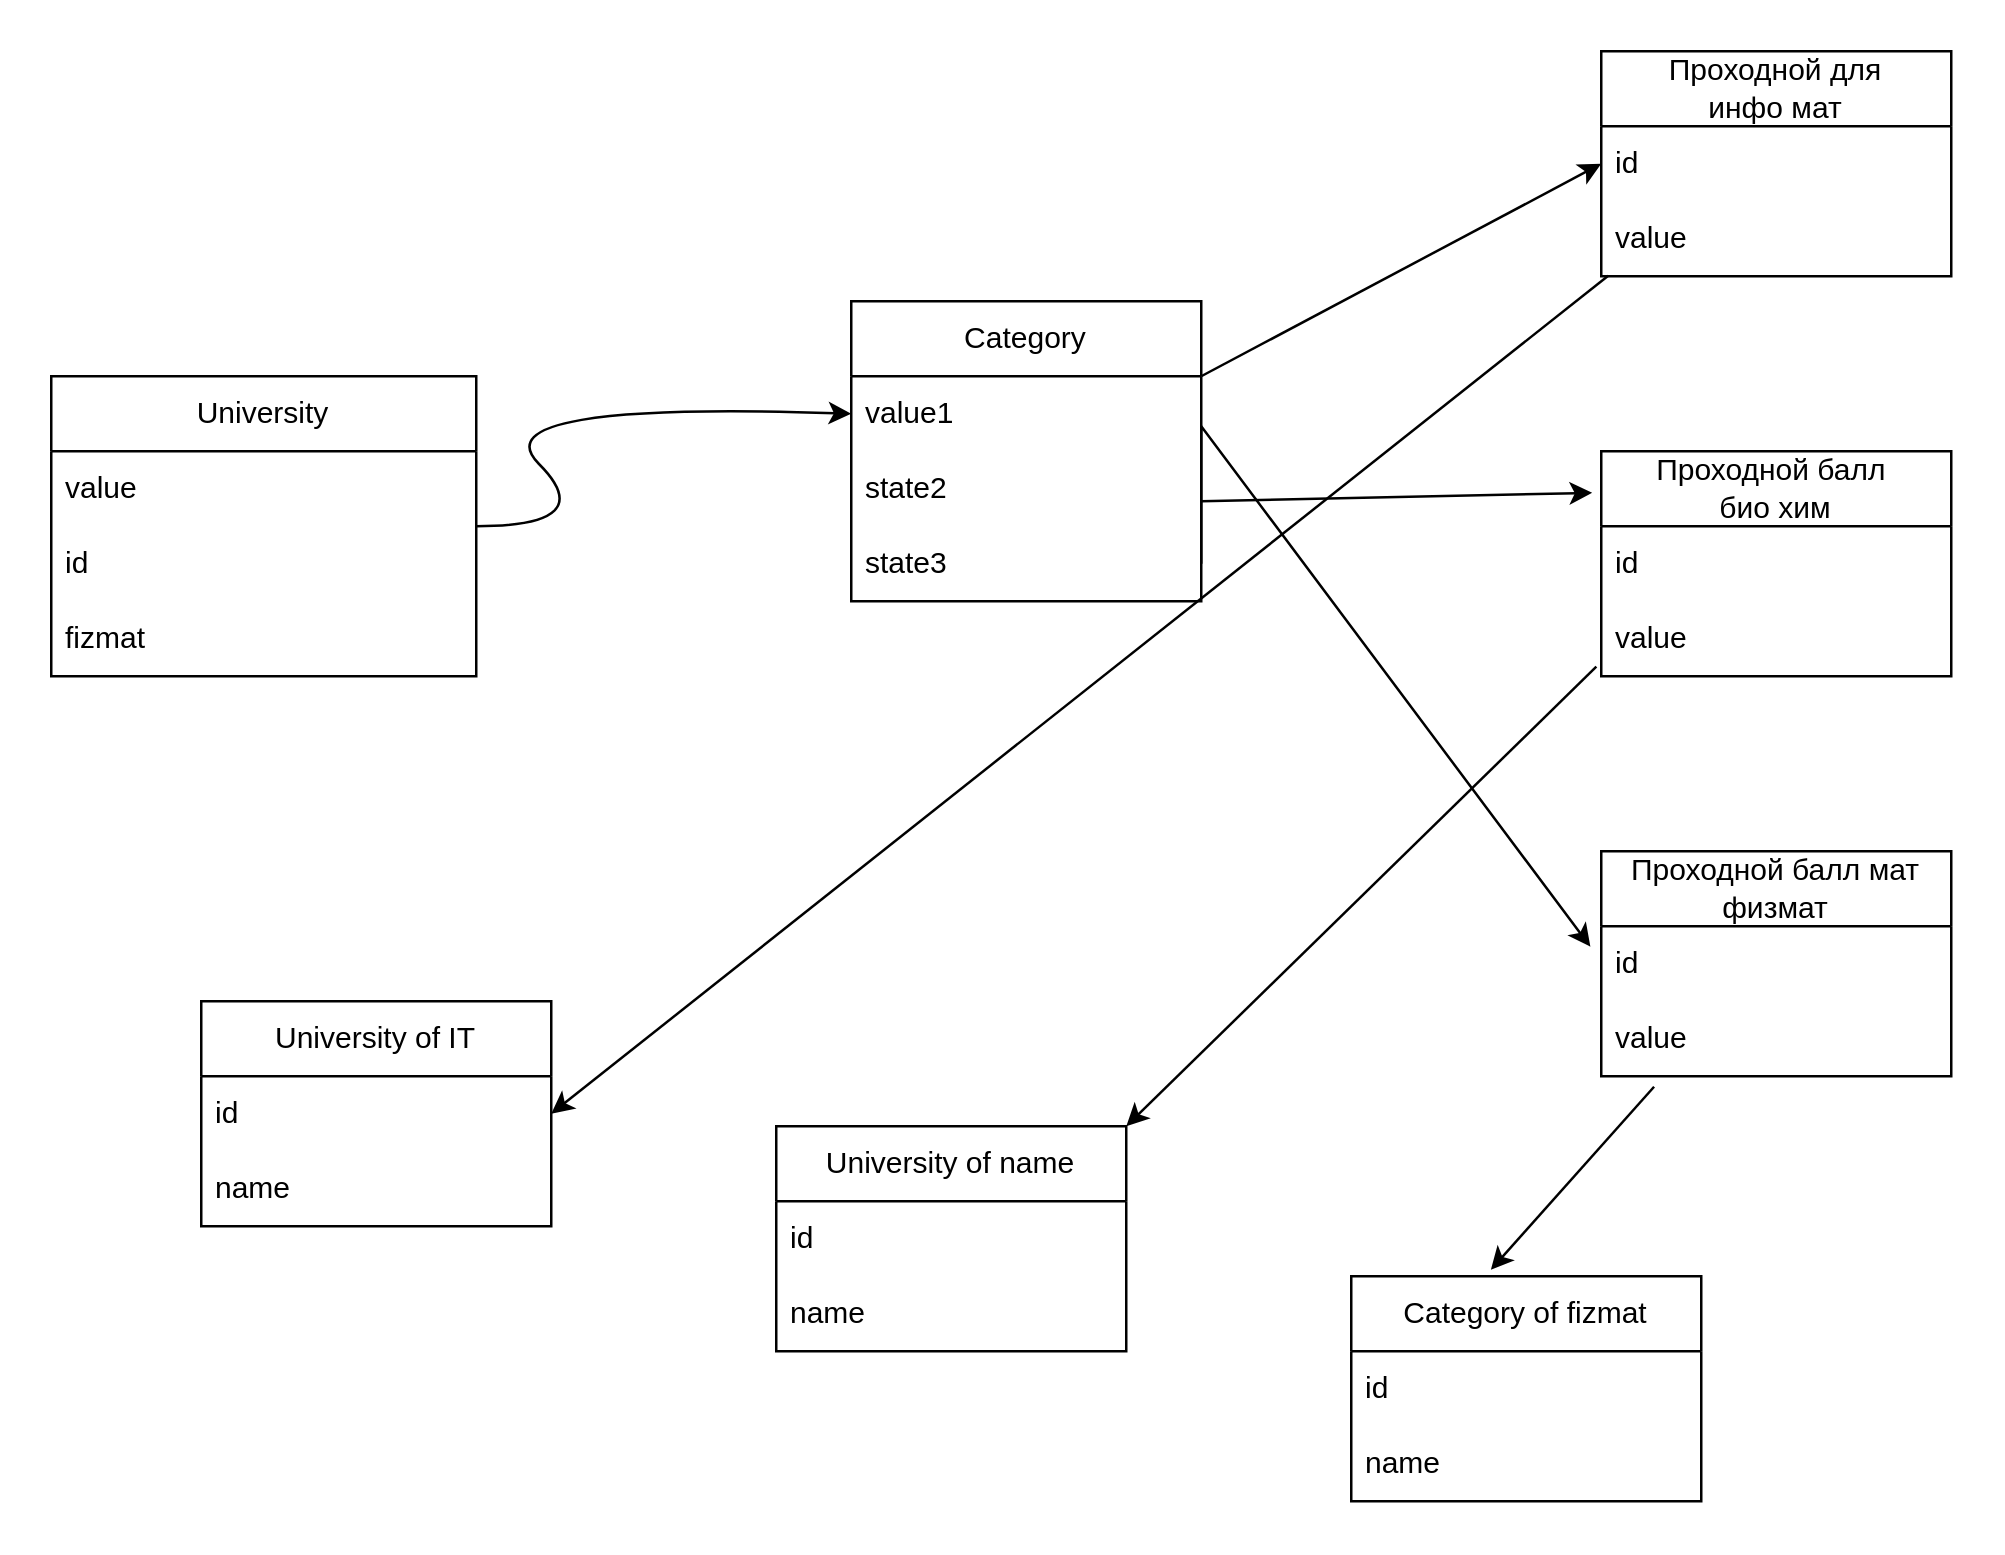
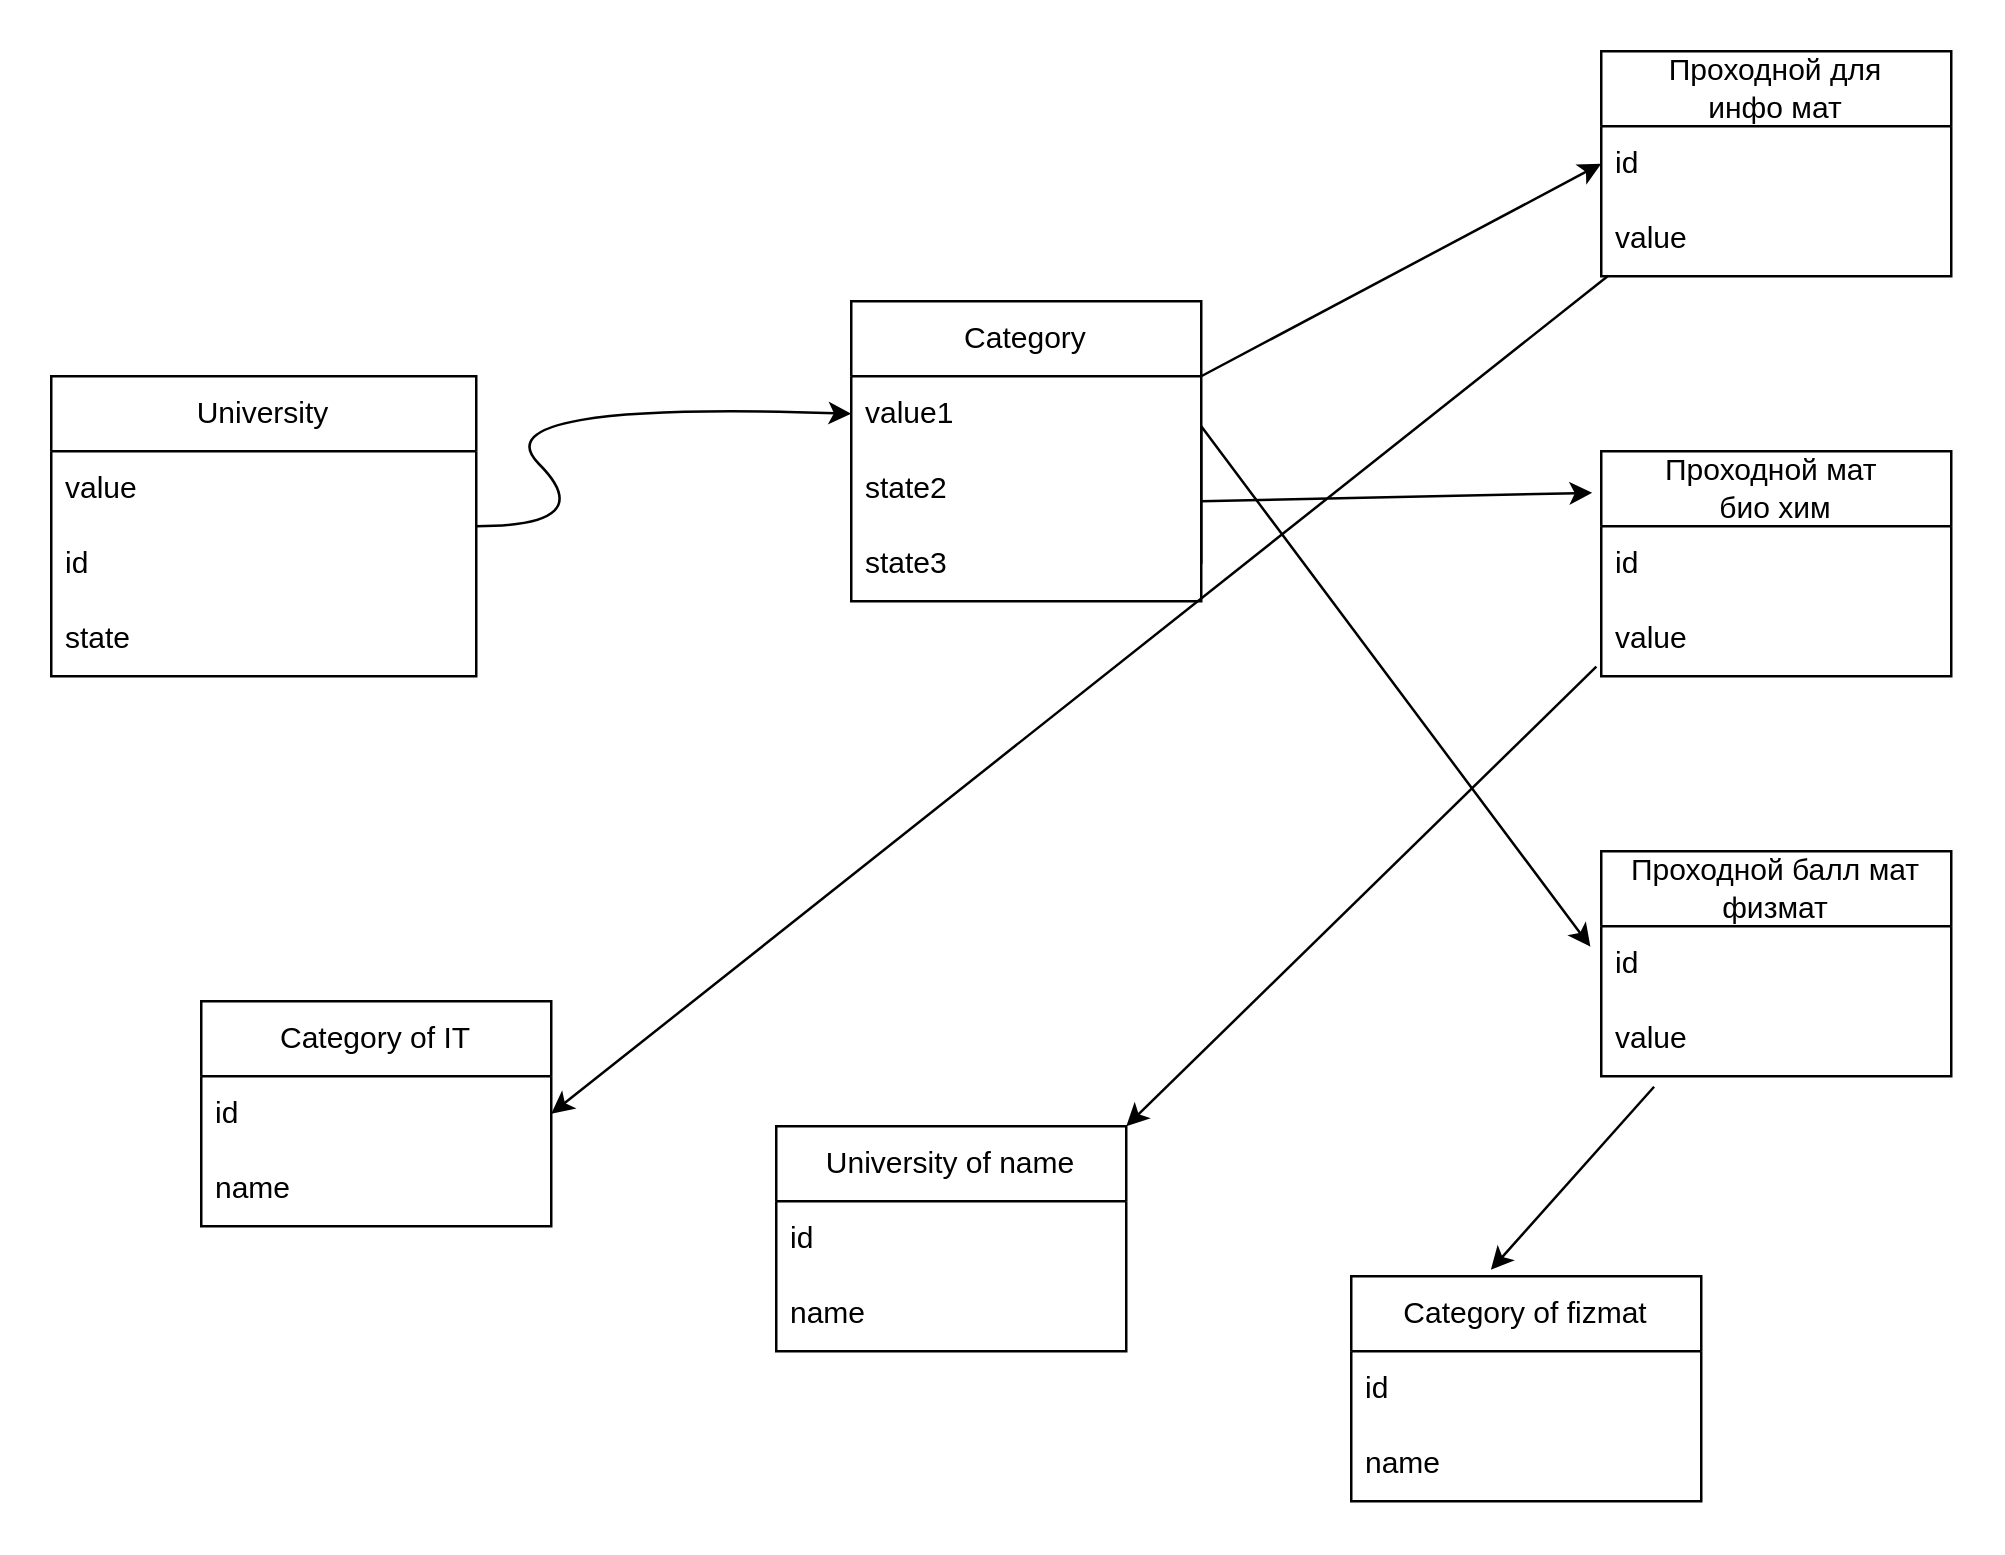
  <mxCell id="0" />
  <mxCell id="1" parent="0" />
  <mxCell id="2" value="&lt;font style=&quot;vertical-align: inherit;&quot;&gt;&lt;font style=&quot;vertical-align: inherit;&quot;&gt;&lt;font style=&quot;vertical-align: inherit;&quot;&gt;&lt;font style=&quot;vertical-align: inherit;&quot;&gt;&lt;font style=&quot;vertical-align: inherit;&quot;&gt;&lt;font style=&quot;vertical-align: inherit;&quot;&gt;University&lt;/font&gt;&lt;/font&gt;&lt;/font&gt;&lt;/font&gt;&lt;/font&gt;&lt;/font&gt;" style="swimlane;fontStyle=0;childLayout=stackLayout;horizontal=1;startSize=30;horizontalStack=0;resizeParent=1;resizeParentMax=0;resizeLast=0;collapsible=1;marginBottom=0;whiteSpace=wrap;html=1;swimlaneLine=1;rounded=0;shadow=0;glass=0;" parent="1" vertex="1"><mxGeometry x="20" y="150" width="170" height="120" as="geometry" /></mxCell>
  <mxCell id="3" value="value" style="text;strokeColor=none;fillColor=none;align=left;verticalAlign=middle;spacingLeft=4;spacingRight=4;overflow=hidden;points=[[0,0.5],[1,0.5]];portConstraint=eastwest;rotatable=0;whiteSpace=wrap;html=1;" parent="2" vertex="1"><mxGeometry y="30" width="170" height="30" as="geometry" /></mxCell>
  <mxCell id="4" value="&lt;font style=&quot;vertical-align: inherit;&quot;&gt;&lt;font style=&quot;vertical-align: inherit;&quot;&gt;&lt;font style=&quot;vertical-align: inherit;&quot;&gt;&lt;font style=&quot;vertical-align: inherit;&quot;&gt;id&lt;br&gt;&lt;/font&gt;&lt;/font&gt;&lt;/font&gt;&lt;/font&gt;" style="text;strokeColor=none;fillColor=none;align=left;verticalAlign=middle;spacingLeft=4;spacingRight=4;overflow=hidden;points=[[0,0.5],[1,0.5]];portConstraint=eastwest;rotatable=0;whiteSpace=wrap;html=1;" parent="2" vertex="1"><mxGeometry y="60" width="170" height="30" as="geometry" /></mxCell>
- <mxCell id="5" value="fizmat" style="text;strokeColor=none;fillColor=none;align=left;verticalAlign=middle;spacingLeft=4;spacingRight=4;overflow=hidden;points=[[0,0.5],[1,0.5]];portConstraint=eastwest;rotatable=0;whiteSpace=wrap;html=1;" parent="2" vertex="1"><mxGeometry y="90" width="170" height="30" as="geometry" /></mxCell>
+ <mxCell id="5" value="state" style="text;strokeColor=none;fillColor=none;align=left;verticalAlign=middle;spacingLeft=4;spacingRight=4;overflow=hidden;points=[[0,0.5],[1,0.5]];portConstraint=eastwest;rotatable=0;whiteSpace=wrap;html=1;" parent="2" vertex="1"><mxGeometry y="90" width="170" height="30" as="geometry" /></mxCell>
  <mxCell id="6" value="&lt;font style=&quot;vertical-align: inherit;&quot;&gt;&lt;font style=&quot;vertical-align: inherit;&quot;&gt;&lt;font style=&quot;vertical-align: inherit;&quot;&gt;&lt;font style=&quot;vertical-align: inherit;&quot;&gt;Проходной для &lt;br&gt;инфо мат&lt;/font&gt;&lt;/font&gt;&lt;/font&gt;&lt;/font&gt;" style="swimlane;fontStyle=0;childLayout=stackLayout;horizontal=1;startSize=30;horizontalStack=0;resizeParent=1;resizeParentMax=0;resizeLast=0;collapsible=1;marginBottom=0;whiteSpace=wrap;html=1;" parent="1" vertex="1"><mxGeometry x="640" y="20" width="140" height="90" as="geometry" /></mxCell>
  <mxCell id="7" value="&lt;font style=&quot;vertical-align: inherit;&quot;&gt;&lt;font style=&quot;vertical-align: inherit;&quot;&gt;id&lt;/font&gt;&lt;/font&gt;" style="text;strokeColor=none;fillColor=none;align=left;verticalAlign=middle;spacingLeft=4;spacingRight=4;overflow=hidden;points=[[0,0.5],[1,0.5]];portConstraint=eastwest;rotatable=0;whiteSpace=wrap;html=1;" parent="6" vertex="1"><mxGeometry y="30" width="140" height="30" as="geometry" /></mxCell>
  <mxCell id="8" value="value" style="text;strokeColor=none;fillColor=none;align=left;verticalAlign=middle;spacingLeft=4;spacingRight=4;overflow=hidden;points=[[0,0.5],[1,0.5]];portConstraint=eastwest;rotatable=0;whiteSpace=wrap;html=1;" parent="6" vertex="1"><mxGeometry y="60" width="140" height="30" as="geometry" /></mxCell>
  <mxCell id="9" value="Category" style="swimlane;fontStyle=0;childLayout=stackLayout;horizontal=1;startSize=30;horizontalStack=0;resizeParent=1;resizeParentMax=0;resizeLast=0;collapsible=1;marginBottom=0;whiteSpace=wrap;html=1;" parent="1" vertex="1"><mxGeometry x="340" y="120" width="140" height="120" as="geometry" /></mxCell>
  <mxCell id="10" value="value1" style="text;strokeColor=none;fillColor=none;align=left;verticalAlign=middle;spacingLeft=4;spacingRight=4;overflow=hidden;points=[[0,0.5],[1,0.5]];portConstraint=eastwest;rotatable=0;whiteSpace=wrap;html=1;" parent="9" vertex="1"><mxGeometry y="30" width="140" height="30" as="geometry" /></mxCell>
  <mxCell id="11" value="state2" style="text;strokeColor=none;fillColor=none;align=left;verticalAlign=middle;spacingLeft=4;spacingRight=4;overflow=hidden;points=[[0,0.5],[1,0.5]];portConstraint=eastwest;rotatable=0;whiteSpace=wrap;html=1;" parent="9" vertex="1"><mxGeometry y="60" width="140" height="30" as="geometry" /></mxCell>
  <mxCell id="12" value="state3" style="text;strokeColor=none;fillColor=none;align=left;verticalAlign=middle;spacingLeft=4;spacingRight=4;overflow=hidden;points=[[0,0.5],[1,0.5]];portConstraint=eastwest;rotatable=0;whiteSpace=wrap;html=1;" parent="9" vertex="1"><mxGeometry y="90" width="140" height="30" as="geometry" /></mxCell>
- <mxCell id="13" value="Проходной балл&amp;nbsp;&lt;br&gt;био хим" style="swimlane;fontStyle=0;childLayout=stackLayout;horizontal=1;startSize=30;horizontalStack=0;resizeParent=1;resizeParentMax=0;resizeLast=0;collapsible=1;marginBottom=0;whiteSpace=wrap;html=1;" parent="1" vertex="1"><mxGeometry x="640" y="180" width="140" height="90" as="geometry" /></mxCell>
+ <mxCell id="13" value="Проходной мат&amp;nbsp;&lt;br&gt;био хим" style="swimlane;fontStyle=0;childLayout=stackLayout;horizontal=1;startSize=30;horizontalStack=0;resizeParent=1;resizeParentMax=0;resizeLast=0;collapsible=1;marginBottom=0;whiteSpace=wrap;html=1;" parent="1" vertex="1"><mxGeometry x="640" y="180" width="140" height="90" as="geometry" /></mxCell>
  <mxCell id="14" value="id" style="text;strokeColor=none;fillColor=none;align=left;verticalAlign=middle;spacingLeft=4;spacingRight=4;overflow=hidden;points=[[0,0.5],[1,0.5]];portConstraint=eastwest;rotatable=0;whiteSpace=wrap;html=1;" parent="13" vertex="1"><mxGeometry y="30" width="140" height="30" as="geometry" /></mxCell>
  <mxCell id="15" value="value" style="text;strokeColor=none;fillColor=none;align=left;verticalAlign=middle;spacingLeft=4;spacingRight=4;overflow=hidden;points=[[0,0.5],[1,0.5]];portConstraint=eastwest;rotatable=0;whiteSpace=wrap;html=1;" parent="13" vertex="1"><mxGeometry y="60" width="140" height="30" as="geometry" /></mxCell>
  <mxCell id="16" value="Проходной балл мат физмат" style="swimlane;fontStyle=0;childLayout=stackLayout;horizontal=1;startSize=30;horizontalStack=0;resizeParent=1;resizeParentMax=0;resizeLast=0;collapsible=1;marginBottom=0;whiteSpace=wrap;html=1;" parent="1" vertex="1"><mxGeometry x="640" y="340" width="140" height="90" as="geometry" /></mxCell>
  <mxCell id="17" value="id" style="text;strokeColor=none;fillColor=none;align=left;verticalAlign=middle;spacingLeft=4;spacingRight=4;overflow=hidden;points=[[0,0.5],[1,0.5]];portConstraint=eastwest;rotatable=0;whiteSpace=wrap;html=1;" parent="16" vertex="1"><mxGeometry y="30" width="140" height="30" as="geometry" /></mxCell>
  <mxCell id="18" value="value" style="text;strokeColor=none;fillColor=none;align=left;verticalAlign=middle;spacingLeft=4;spacingRight=4;overflow=hidden;points=[[0,0.5],[1,0.5]];portConstraint=eastwest;rotatable=0;whiteSpace=wrap;html=1;" parent="16" vertex="1"><mxGeometry y="60" width="140" height="30" as="geometry" /></mxCell>
  <mxCell id="19" value="" style="curved=1;endArrow=classic;html=1;rounded=0;entryX=0;entryY=0.5;entryDx=0;entryDy=0;" parent="1" target="10" edge="1"><mxGeometry width="50" height="50" relative="1" as="geometry"><mxPoint x="190" y="210" as="sourcePoint" /><mxPoint x="240" y="160" as="targetPoint" /><Array as="points"><mxPoint x="240" y="210" /><mxPoint x="190" y="160" /></Array></mxGeometry></mxCell>
  <mxCell id="20" value="" style="endArrow=classic;html=1;rounded=0;entryX=-0.031;entryY=0.273;entryDx=0;entryDy=0;entryPerimeter=0;exitX=1;exitY=0.5;exitDx=0;exitDy=0;" parent="1" source="12" target="17" edge="1"><mxGeometry width="50" height="50" relative="1" as="geometry"><mxPoint x="480" y="240" as="sourcePoint" /><mxPoint x="530" y="190" as="targetPoint" /><Array as="points"><mxPoint x="480" y="170" /></Array></mxGeometry></mxCell>
  <mxCell id="21" value="" style="endArrow=classic;html=1;rounded=0;entryX=-0.026;entryY=0.185;entryDx=0;entryDy=0;entryPerimeter=0;" parent="1" target="13" edge="1"><mxGeometry width="50" height="50" relative="1" as="geometry"><mxPoint x="480" y="200" as="sourcePoint" /><mxPoint x="530" y="150" as="targetPoint" /></mxGeometry></mxCell>
  <mxCell id="22" value="" style="endArrow=classic;html=1;rounded=0;entryX=0;entryY=0.5;entryDx=0;entryDy=0;" parent="1" target="7" edge="1"><mxGeometry width="50" height="50" relative="1" as="geometry"><mxPoint x="480" y="150" as="sourcePoint" /><mxPoint x="530" y="100" as="targetPoint" /></mxGeometry></mxCell>
- <mxCell id="23" value="University of IT" style="swimlane;fontStyle=0;childLayout=stackLayout;horizontal=1;startSize=30;horizontalStack=0;resizeParent=1;resizeParentMax=0;resizeLast=0;collapsible=1;marginBottom=0;whiteSpace=wrap;html=1;" parent="1" vertex="1"><mxGeometry x="80" y="400" width="140" height="90" as="geometry" /></mxCell>
+ <mxCell id="23" value="Category of IT" style="swimlane;fontStyle=0;childLayout=stackLayout;horizontal=1;startSize=30;horizontalStack=0;resizeParent=1;resizeParentMax=0;resizeLast=0;collapsible=1;marginBottom=0;whiteSpace=wrap;html=1;" parent="1" vertex="1"><mxGeometry x="80" y="400" width="140" height="90" as="geometry" /></mxCell>
  <mxCell id="24" value="id" style="text;strokeColor=none;fillColor=none;align=left;verticalAlign=middle;spacingLeft=4;spacingRight=4;overflow=hidden;points=[[0,0.5],[1,0.5]];portConstraint=eastwest;rotatable=0;whiteSpace=wrap;html=1;" parent="23" vertex="1"><mxGeometry y="30" width="140" height="30" as="geometry" /></mxCell>
  <mxCell id="25" value="name" style="text;strokeColor=none;fillColor=none;align=left;verticalAlign=middle;spacingLeft=4;spacingRight=4;overflow=hidden;points=[[0,0.5],[1,0.5]];portConstraint=eastwest;rotatable=0;whiteSpace=wrap;html=1;" parent="23" vertex="1"><mxGeometry y="60" width="140" height="30" as="geometry" /></mxCell>
  <mxCell id="26" value="" style="endArrow=classic;html=1;rounded=0;entryX=1;entryY=0.5;entryDx=0;entryDy=0;exitX=0.02;exitY=0.993;exitDx=0;exitDy=0;exitPerimeter=0;" parent="1" source="8" target="24" edge="1"><mxGeometry width="50" height="50" relative="1" as="geometry"><mxPoint x="590" y="170" as="sourcePoint" /><mxPoint x="640" y="120" as="targetPoint" /></mxGeometry></mxCell>
  <mxCell id="27" value="University of name" style="swimlane;fontStyle=0;childLayout=stackLayout;horizontal=1;startSize=30;horizontalStack=0;resizeParent=1;resizeParentMax=0;resizeLast=0;collapsible=1;marginBottom=0;whiteSpace=wrap;html=1;" parent="1" vertex="1"><mxGeometry x="310" y="450" width="140" height="90" as="geometry" /></mxCell>
  <mxCell id="28" value="id" style="text;strokeColor=none;fillColor=none;align=left;verticalAlign=middle;spacingLeft=4;spacingRight=4;overflow=hidden;points=[[0,0.5],[1,0.5]];portConstraint=eastwest;rotatable=0;whiteSpace=wrap;html=1;" parent="27" vertex="1"><mxGeometry y="30" width="140" height="30" as="geometry" /></mxCell>
  <mxCell id="29" value="name" style="text;strokeColor=none;fillColor=none;align=left;verticalAlign=middle;spacingLeft=4;spacingRight=4;overflow=hidden;points=[[0,0.5],[1,0.5]];portConstraint=eastwest;rotatable=0;whiteSpace=wrap;html=1;" parent="27" vertex="1"><mxGeometry y="60" width="140" height="30" as="geometry" /></mxCell>
  <mxCell id="30" value="" style="endArrow=classic;html=1;rounded=0;entryX=1;entryY=0;entryDx=0;entryDy=0;exitX=-0.014;exitY=-0.127;exitDx=0;exitDy=0;exitPerimeter=0;" parent="1" target="27" edge="1"><mxGeometry width="50" height="50" relative="1" as="geometry"><mxPoint x="638.04" y="266.19" as="sourcePoint" /><mxPoint x="640" y="260" as="targetPoint" /></mxGeometry></mxCell>
  <mxCell id="31" value="Category of fizmat" style="swimlane;fontStyle=0;childLayout=stackLayout;horizontal=1;startSize=30;horizontalStack=0;resizeParent=1;resizeParentMax=0;resizeLast=0;collapsible=1;marginBottom=0;whiteSpace=wrap;html=1;" parent="1" vertex="1"><mxGeometry x="540" y="510" width="140" height="90" as="geometry" /></mxCell>
  <mxCell id="32" value="id" style="text;strokeColor=none;fillColor=none;align=left;verticalAlign=middle;spacingLeft=4;spacingRight=4;overflow=hidden;points=[[0,0.5],[1,0.5]];portConstraint=eastwest;rotatable=0;whiteSpace=wrap;html=1;" parent="31" vertex="1"><mxGeometry y="30" width="140" height="30" as="geometry" /></mxCell>
  <mxCell id="33" value="name" style="text;strokeColor=none;fillColor=none;align=left;verticalAlign=middle;spacingLeft=4;spacingRight=4;overflow=hidden;points=[[0,0.5],[1,0.5]];portConstraint=eastwest;rotatable=0;whiteSpace=wrap;html=1;" parent="31" vertex="1"><mxGeometry y="60" width="140" height="30" as="geometry" /></mxCell>
  <mxCell id="34" value="" style="endArrow=classic;html=1;rounded=0;entryX=0.399;entryY=-0.029;entryDx=0;entryDy=0;entryPerimeter=0;exitX=0.151;exitY=1.14;exitDx=0;exitDy=0;exitPerimeter=0;" parent="1" source="18" target="31" edge="1"><mxGeometry width="50" height="50" relative="1" as="geometry"><mxPoint x="310" y="350" as="sourcePoint" /><mxPoint x="360" y="300" as="targetPoint" /><Array as="points" /></mxGeometry></mxCell>
